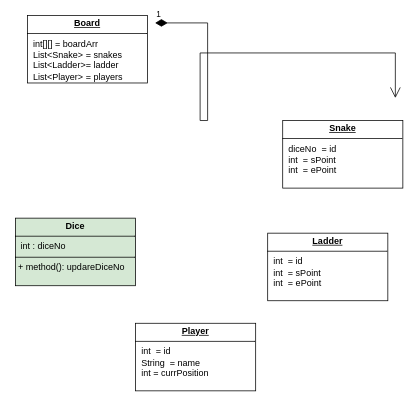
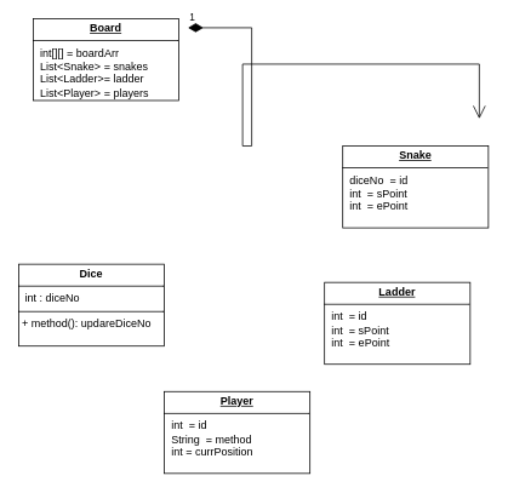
  <mxCell id="0" />
  <mxCell id="1" parent="0" />
  <mxCell id="2" value="&lt;p style=&quot;margin:0px;margin-top:4px;text-align:center;text-decoration:underline;&quot;&gt;&lt;b&gt;Board&lt;/b&gt;&lt;/p&gt;&lt;hr size=&quot;1&quot; style=&quot;border-style:solid;&quot;&gt;&lt;p style=&quot;margin:0px;margin-left:8px;&quot;&gt;int[][] = boardArr&lt;br&gt;List&amp;lt;Snake&amp;gt; = snakes&lt;br&gt;List&amp;lt;Ladder&amp;gt;= ladder&lt;/p&gt;&lt;p style=&quot;margin:0px;margin-left:8px;&quot;&gt;List&amp;lt;Player&amp;gt; = players&lt;/p&gt;" style="verticalAlign=top;align=left;overflow=fill;html=1;whiteSpace=wrap;" vertex="1" parent="1"><mxGeometry x="36" y="20" width="160" height="90" as="geometry" /></mxCell>
  <mxCell id="3" value="&lt;p style=&quot;margin:0px;margin-top:4px;text-align:center;text-decoration:underline;&quot;&gt;&lt;b&gt;Snake&lt;/b&gt;&lt;/p&gt;&lt;hr size=&quot;1&quot; style=&quot;border-style:solid;&quot;&gt;&lt;p style=&quot;margin:0px;margin-left:8px;&quot;&gt;diceNo&amp;nbsp; = id&lt;/p&gt;&lt;p style=&quot;margin:0px;margin-left:8px;&quot;&gt;int&amp;nbsp; = sPoint&lt;br&gt;int&amp;nbsp; = ePoint&lt;br&gt;&lt;br&gt;&lt;/p&gt;&lt;p style=&quot;margin:0px;margin-left:8px;&quot;&gt;&lt;br&gt;&lt;/p&gt;" style="verticalAlign=top;align=left;overflow=fill;html=1;whiteSpace=wrap;" vertex="1" parent="1"><mxGeometry x="376" y="160" width="160" height="90" as="geometry" /></mxCell>
  <mxCell id="4" value="&lt;p style=&quot;margin:0px;margin-top:4px;text-align:center;text-decoration:underline;&quot;&gt;&lt;b&gt;Ladder&lt;/b&gt;&lt;/p&gt;&lt;hr size=&quot;1&quot; style=&quot;border-style:solid;&quot;&gt;&lt;p style=&quot;margin:0px;margin-left:8px;&quot;&gt;int&amp;nbsp; = id&lt;/p&gt;&lt;p style=&quot;margin:0px;margin-left:8px;&quot;&gt;int&amp;nbsp; = sPoint&lt;br&gt;int&amp;nbsp; = ePoint&lt;br&gt;&lt;br&gt;&lt;/p&gt;&lt;p style=&quot;margin:0px;margin-left:8px;&quot;&gt;&lt;br&gt;&lt;/p&gt;" style="verticalAlign=top;align=left;overflow=fill;html=1;whiteSpace=wrap;" vertex="1" parent="1"><mxGeometry x="356" y="310" width="160" height="90" as="geometry" /></mxCell>
- <mxCell id="5" value="&lt;p style=&quot;margin:0px;margin-top:4px;text-align:center;&quot;&gt;&lt;b&gt;Dice&lt;/b&gt;&lt;/p&gt;&lt;hr size=&quot;1&quot; style=&quot;border-style:solid;&quot;&gt;&lt;p style=&quot;margin:0px;margin-left:4px;&quot;&gt;&amp;nbsp;int : diceNo&lt;/p&gt;&lt;hr size=&quot;1&quot; style=&quot;border-style:solid;&quot;&gt;&lt;p style=&quot;margin:0px;margin-left:4px;&quot;&gt;+ method(): updareDiceNo&lt;/p&gt;" style="verticalAlign=top;align=left;overflow=fill;html=1;whiteSpace=wrap;fillColor=#d5e8d4;" vertex="1" parent="1"><mxGeometry x="20" y="290" width="160" height="90" as="geometry" /></mxCell>
- <mxCell id="6" value="&lt;p style=&quot;margin:0px;margin-top:4px;text-align:center;text-decoration:underline;&quot;&gt;&lt;b&gt;Player&lt;/b&gt;&lt;/p&gt;&lt;hr size=&quot;1&quot; style=&quot;border-style:solid;&quot;&gt;&lt;p style=&quot;margin:0px;margin-left:8px;&quot;&gt;int&amp;nbsp; = id&lt;/p&gt;&lt;p style=&quot;margin:0px;margin-left:8px;&quot;&gt;String&amp;nbsp; = name&lt;br&gt;int = currPosition&lt;br&gt;&lt;br&gt;&lt;/p&gt;&lt;p style=&quot;margin:0px;margin-left:8px;&quot;&gt;&lt;br&gt;&lt;/p&gt;" style="verticalAlign=top;align=left;overflow=fill;html=1;whiteSpace=wrap;" vertex="1" parent="1"><mxGeometry x="180" y="430" width="160" height="90" as="geometry" /></mxCell>
+ <mxCell id="5" value="&lt;p style=&quot;margin:0px;margin-top:4px;text-align:center;&quot;&gt;&lt;b&gt;Dice&lt;/b&gt;&lt;/p&gt;&lt;hr size=&quot;1&quot; style=&quot;border-style:solid;&quot;&gt;&lt;p style=&quot;margin:0px;margin-left:4px;&quot;&gt;&amp;nbsp;int : diceNo&lt;/p&gt;&lt;hr size=&quot;1&quot; style=&quot;border-style:solid;&quot;&gt;&lt;p style=&quot;margin:0px;margin-left:4px;&quot;&gt;+ method(): updareDiceNo&lt;/p&gt;" style="verticalAlign=top;align=left;overflow=fill;html=1;whiteSpace=wrap;" vertex="1" parent="1"><mxGeometry x="20" y="290" width="160" height="90" as="geometry" /></mxCell>
+ <mxCell id="6" value="&lt;p style=&quot;margin:0px;margin-top:4px;text-align:center;text-decoration:underline;&quot;&gt;&lt;b&gt;Player&lt;/b&gt;&lt;/p&gt;&lt;hr size=&quot;1&quot; style=&quot;border-style:solid;&quot;&gt;&lt;p style=&quot;margin:0px;margin-left:8px;&quot;&gt;int&amp;nbsp; = id&lt;/p&gt;&lt;p style=&quot;margin:0px;margin-left:8px;&quot;&gt;String&amp;nbsp; = method&lt;br&gt;int = currPosition&lt;br&gt;&lt;br&gt;&lt;/p&gt;&lt;p style=&quot;margin:0px;margin-left:8px;&quot;&gt;&lt;br&gt;&lt;/p&gt;" style="verticalAlign=top;align=left;overflow=fill;html=1;whiteSpace=wrap;" vertex="1" parent="1"><mxGeometry x="180" y="430" width="160" height="90" as="geometry" /></mxCell>
  <mxCell id="7" value="1" style="endArrow=open;html=1;endSize=12;startArrow=diamondThin;startSize=14;startFill=1;edgeStyle=orthogonalEdgeStyle;align=left;verticalAlign=bottom;rounded=0;" edge="1" parent="1"><mxGeometry x="-1" y="3" relative="1" as="geometry"><mxPoint x="206" y="30" as="sourcePoint" /><mxPoint x="526" y="130" as="targetPoint" /><Array as="points"><mxPoint x="276" y="30" /><mxPoint x="276" y="160" /><mxPoint x="266" y="160" /><mxPoint x="266" y="70" /><mxPoint x="526" y="70" /></Array></mxGeometry></mxCell>
